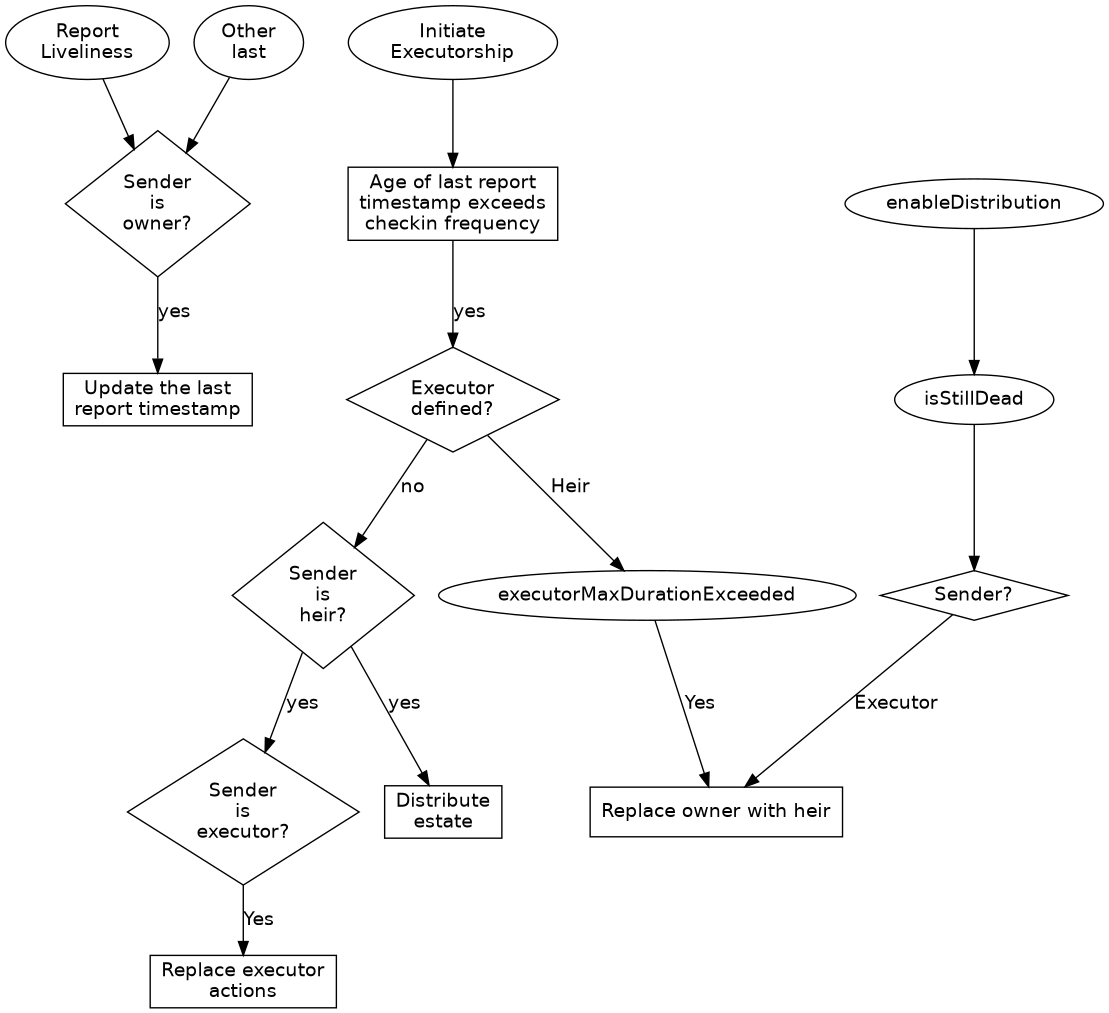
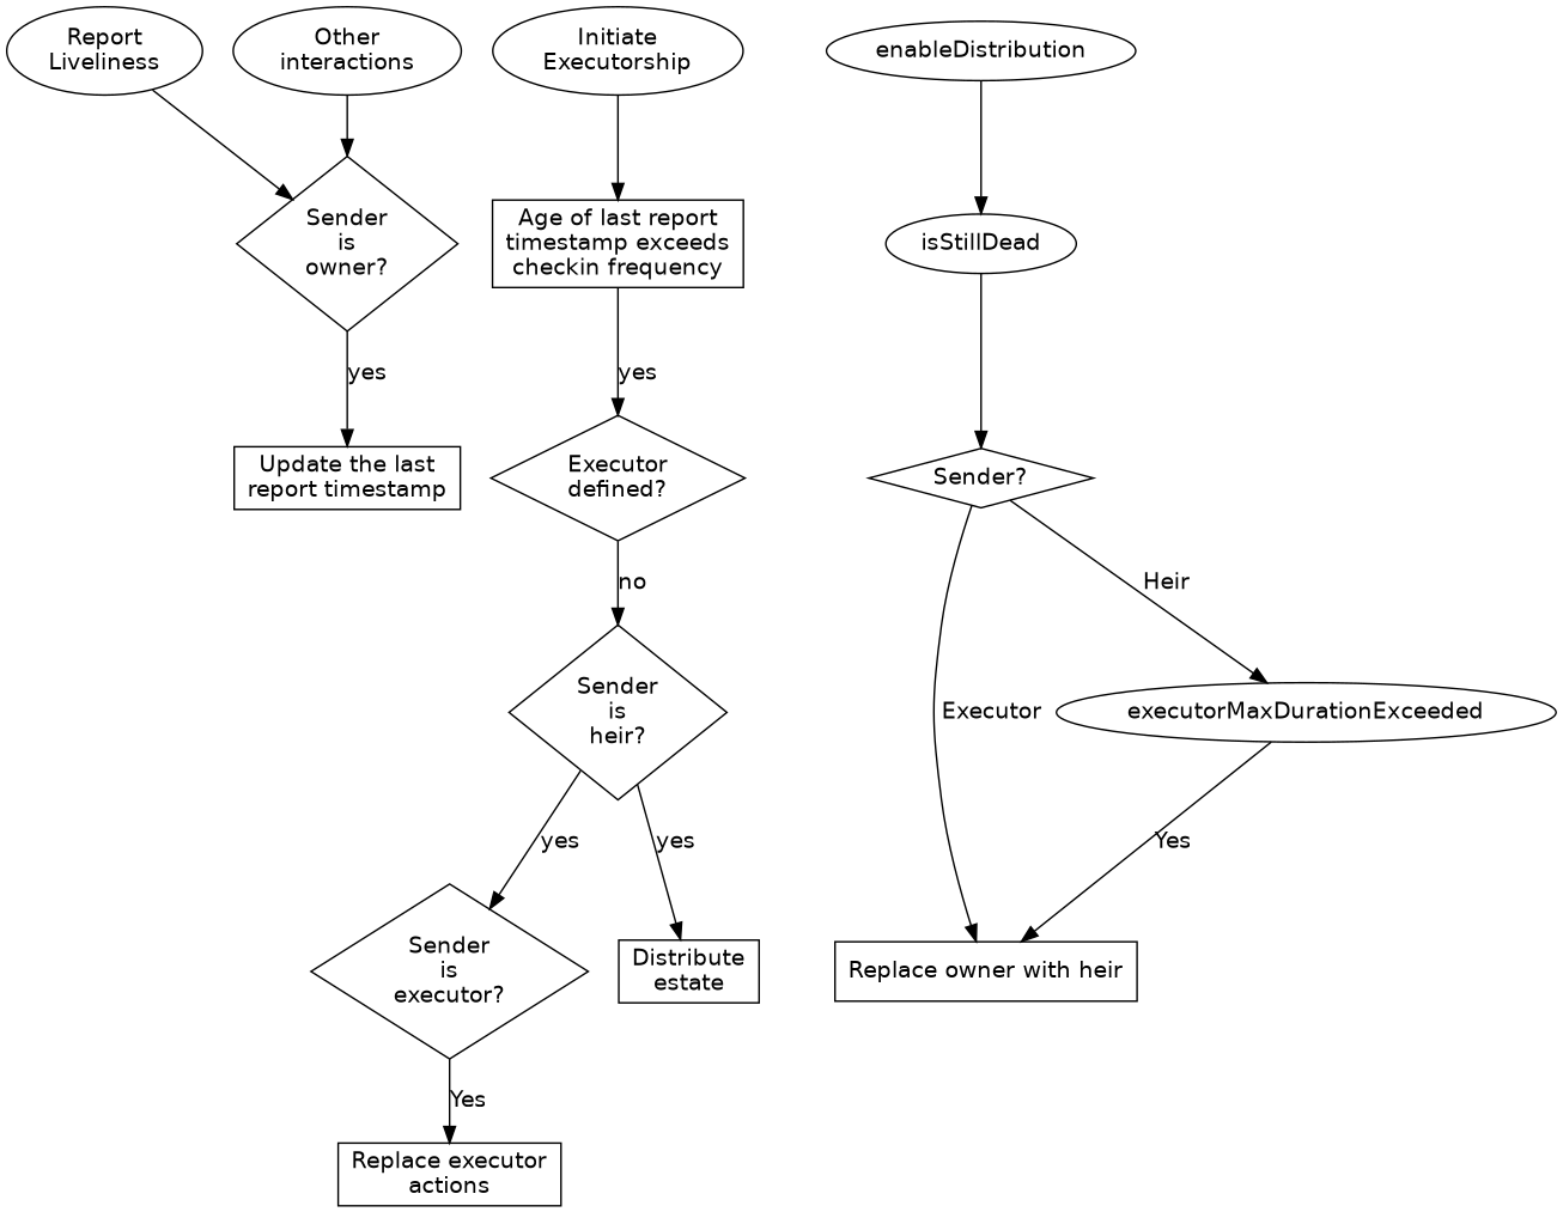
  digraph {
    fontname="DejaVu Sans"
    node [fontname="DejaVu Sans"]
    edge [fontname="DejaVu Sans"]
    n1 [label="Report\nLiveliness"]
    n2 [label="Sender\nis\nowner?" shape=diamond]
    n3 [label="Update the last\nreport timestamp" shape=box]
-   n4 [label="Other\nlast"]
+   n4 [label="Other\ninteractions"]
    n5 [label="Initiate\nExecutorship"]
    n6 [label="Age of last report\ntimestamp exceeds\ncheckin frequency" shape=box]
    n7 [label="Executor\ndefined?" shape=diamond]
    n8 [label="Sender\nis\nheir?" shape=diamond]
    n9 [label="Sender\nis\nexecutor?" shape=diamond]
    n10 [label="Replace executor\nactions" shape=box]
    n11 [label="Distribute\nestate" shape=box]
    n12 [label="Sender?" shape=diamond]
    n13 [label="Replace owner with heir" shape=box]
    executorMaxDurationExceeded
    enableDistribution
    isStillDead
    n1 -> n2
    n2 -> n3 [label=yes]
    n4 -> n2
    n5 -> n6
    n6 -> n7 [label=yes]
    n7 -> n8 [label=no]
    n8 -> n9 [label=yes]
    n8 -> n11 [label=yes]
    n9 -> n10 [label=Yes]
    n12 -> n13 [label=Executor]
-   n7 -> executorMaxDurationExceeded [label=Heir]
+   n12 -> executorMaxDurationExceeded [label=Heir]
    executorMaxDurationExceeded -> n13 [label=Yes]
    enableDistribution -> isStillDead
    isStillDead -> n12
  }
